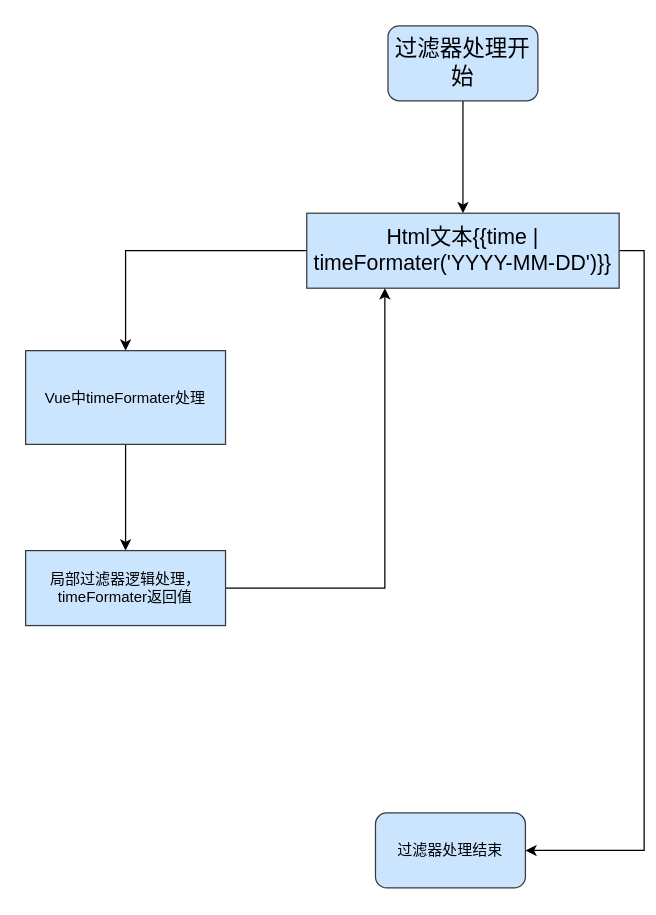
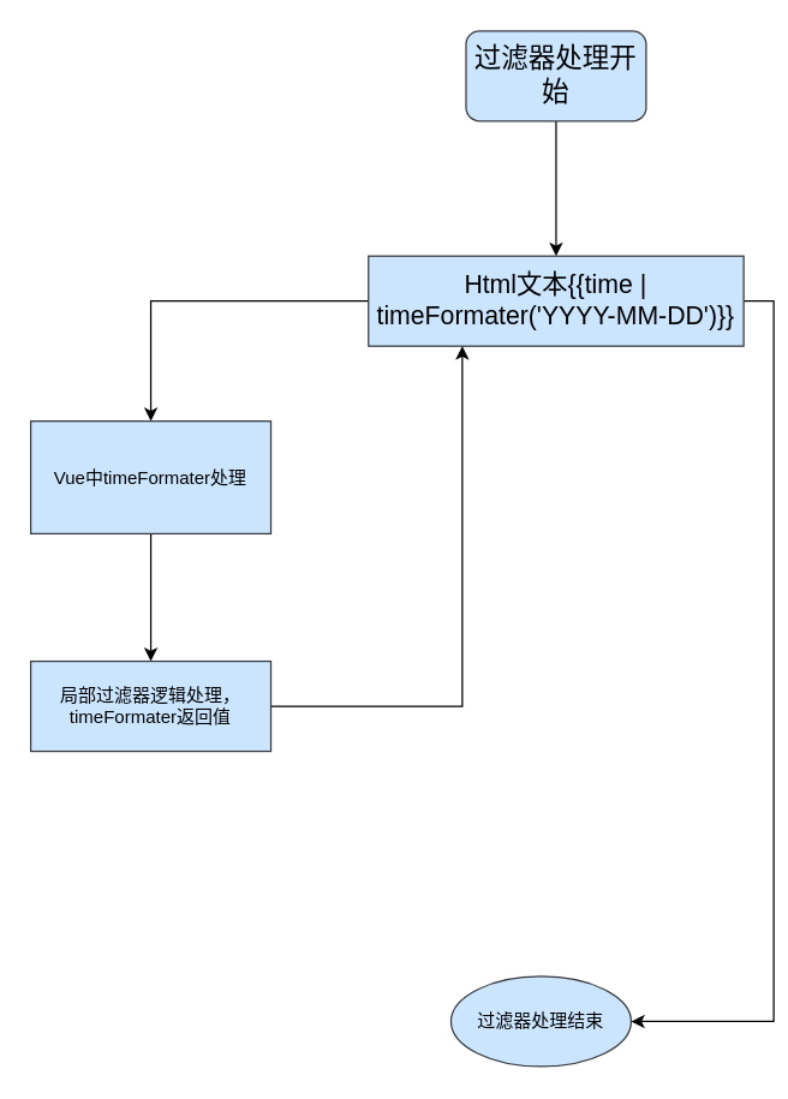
  <mxCell id="0" />
  <mxCell id="1" parent="0" />
  <mxCell id="2" style="edgeStyle=orthogonalEdgeStyle;rounded=0;orthogonalLoop=1;jettySize=auto;html=1;exitX=0.5;exitY=1;exitDx=0;exitDy=0;entryX=0.5;entryY=0;entryDx=0;entryDy=0;" edge="1" parent="1" source="3" target="6"><mxGeometry relative="1" as="geometry" /></mxCell>
  <mxCell id="3" value="&lt;span style=&quot;font-size: 18px;&quot;&gt;过滤器处理开始&lt;/span&gt;" style="rounded=1;whiteSpace=wrap;html=1;fillColor=#cce5ff;strokeColor=#36393d;fontStyle=0;fontFamily=Verdana;labelBackgroundColor=none;labelBorderColor=none;" vertex="1" parent="1"><mxGeometry x="310" y="20" width="120" height="60" as="geometry" /></mxCell>
  <mxCell id="4" style="edgeStyle=orthogonalEdgeStyle;rounded=0;orthogonalLoop=1;jettySize=auto;html=1;exitX=0;exitY=0.5;exitDx=0;exitDy=0;entryX=0.5;entryY=0;entryDx=0;entryDy=0;" edge="1" parent="1" source="6" target="8"><mxGeometry relative="1" as="geometry" /></mxCell>
  <mxCell id="5" style="edgeStyle=orthogonalEdgeStyle;rounded=0;orthogonalLoop=1;jettySize=auto;html=1;exitX=1;exitY=0.5;exitDx=0;exitDy=0;entryX=1;entryY=0.5;entryDx=0;entryDy=0;" edge="1" parent="1" source="6" target="11"><mxGeometry relative="1" as="geometry" /></mxCell>
  <mxCell id="6" value="&lt;font style=&quot;font-size: 17px;&quot;&gt;Html文本{{time | timeFormater('YYYY-MM-DD')}}&lt;/font&gt;" style="whiteSpace=wrap;html=1;fillColor=#cce5ff;strokeColor=#36393d;" vertex="1" parent="1"><mxGeometry x="245" y="170" width="250" height="60" as="geometry" /></mxCell>
  <mxCell id="7" style="edgeStyle=orthogonalEdgeStyle;rounded=0;orthogonalLoop=1;jettySize=auto;html=1;exitX=0.5;exitY=1;exitDx=0;exitDy=0;entryX=0.5;entryY=0;entryDx=0;entryDy=0;" edge="1" parent="1" source="8" target="10"><mxGeometry relative="1" as="geometry" /></mxCell>
  <mxCell id="8" value="Vue中timeFormater处理" style="whiteSpace=wrap;html=1;fillColor=#cce5ff;strokeColor=#36393d;" vertex="1" parent="1"><mxGeometry x="20" y="280" width="160" height="75" as="geometry" /></mxCell>
  <mxCell id="9" style="edgeStyle=orthogonalEdgeStyle;rounded=0;orthogonalLoop=1;jettySize=auto;html=1;exitX=1;exitY=0.5;exitDx=0;exitDy=0;entryX=0.25;entryY=1;entryDx=0;entryDy=0;" edge="1" parent="1" source="10" target="6"><mxGeometry relative="1" as="geometry" /></mxCell>
  <mxCell id="10" value="局部过滤器逻辑处理， timeFormater返回值" style="whiteSpace=wrap;html=1;fillColor=#cce5ff;strokeColor=#36393d;" vertex="1" parent="1"><mxGeometry x="20" y="440" width="160" height="60" as="geometry" /></mxCell>
- <mxCell id="11" value="过滤器处理结束" style="rounded=1;whiteSpace=wrap;html=1;fillColor=#cce5ff;strokeColor=#36393d;" vertex="1" parent="1"><mxGeometry x="300" y="650" width="120" height="60" as="geometry" /></mxCell>
+ <mxCell id="11" value="过滤器处理结束" style="ellipse;whiteSpace=wrap;html=1;fillColor=#cce5ff;strokeColor=#36393d;" vertex="1" parent="1"><mxGeometry x="300" y="650" width="120" height="60" as="geometry" /></mxCell>
